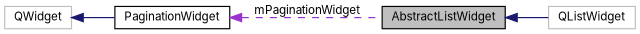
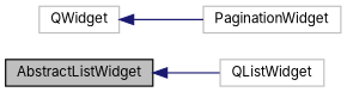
  digraph {
    fontname=Inter
    rankdir=LR
    node [color=black fillcolor=white fontname=Inter fontsize=10 shape=record style=filled]
    edge [color=midnightblue dir=back fontname=Inter fontsize=10 labelfontname=Helvetica labelfontsize=10 style=solid]
    n1 [fillcolor=grey75 fontcolor=black height=0.2 label=AbstractListWidget width=0.4]
    n2 [color=grey75 height=0.2 label=QListWidget width=0.4]
-   n3 [height=0.2 label=PaginationWidget width=0.4]
+   n3 [color=grey75 height=0.2 label=PaginationWidget width=0.4]
    n4 [color=grey75 height=0.2 label=QWidget width=0.4]
    n1 -> n2
-   n3 -> n1 [color=darkorchid3 label=" mPaginationWidget" style=dashed]
    n4 -> n3
  }
